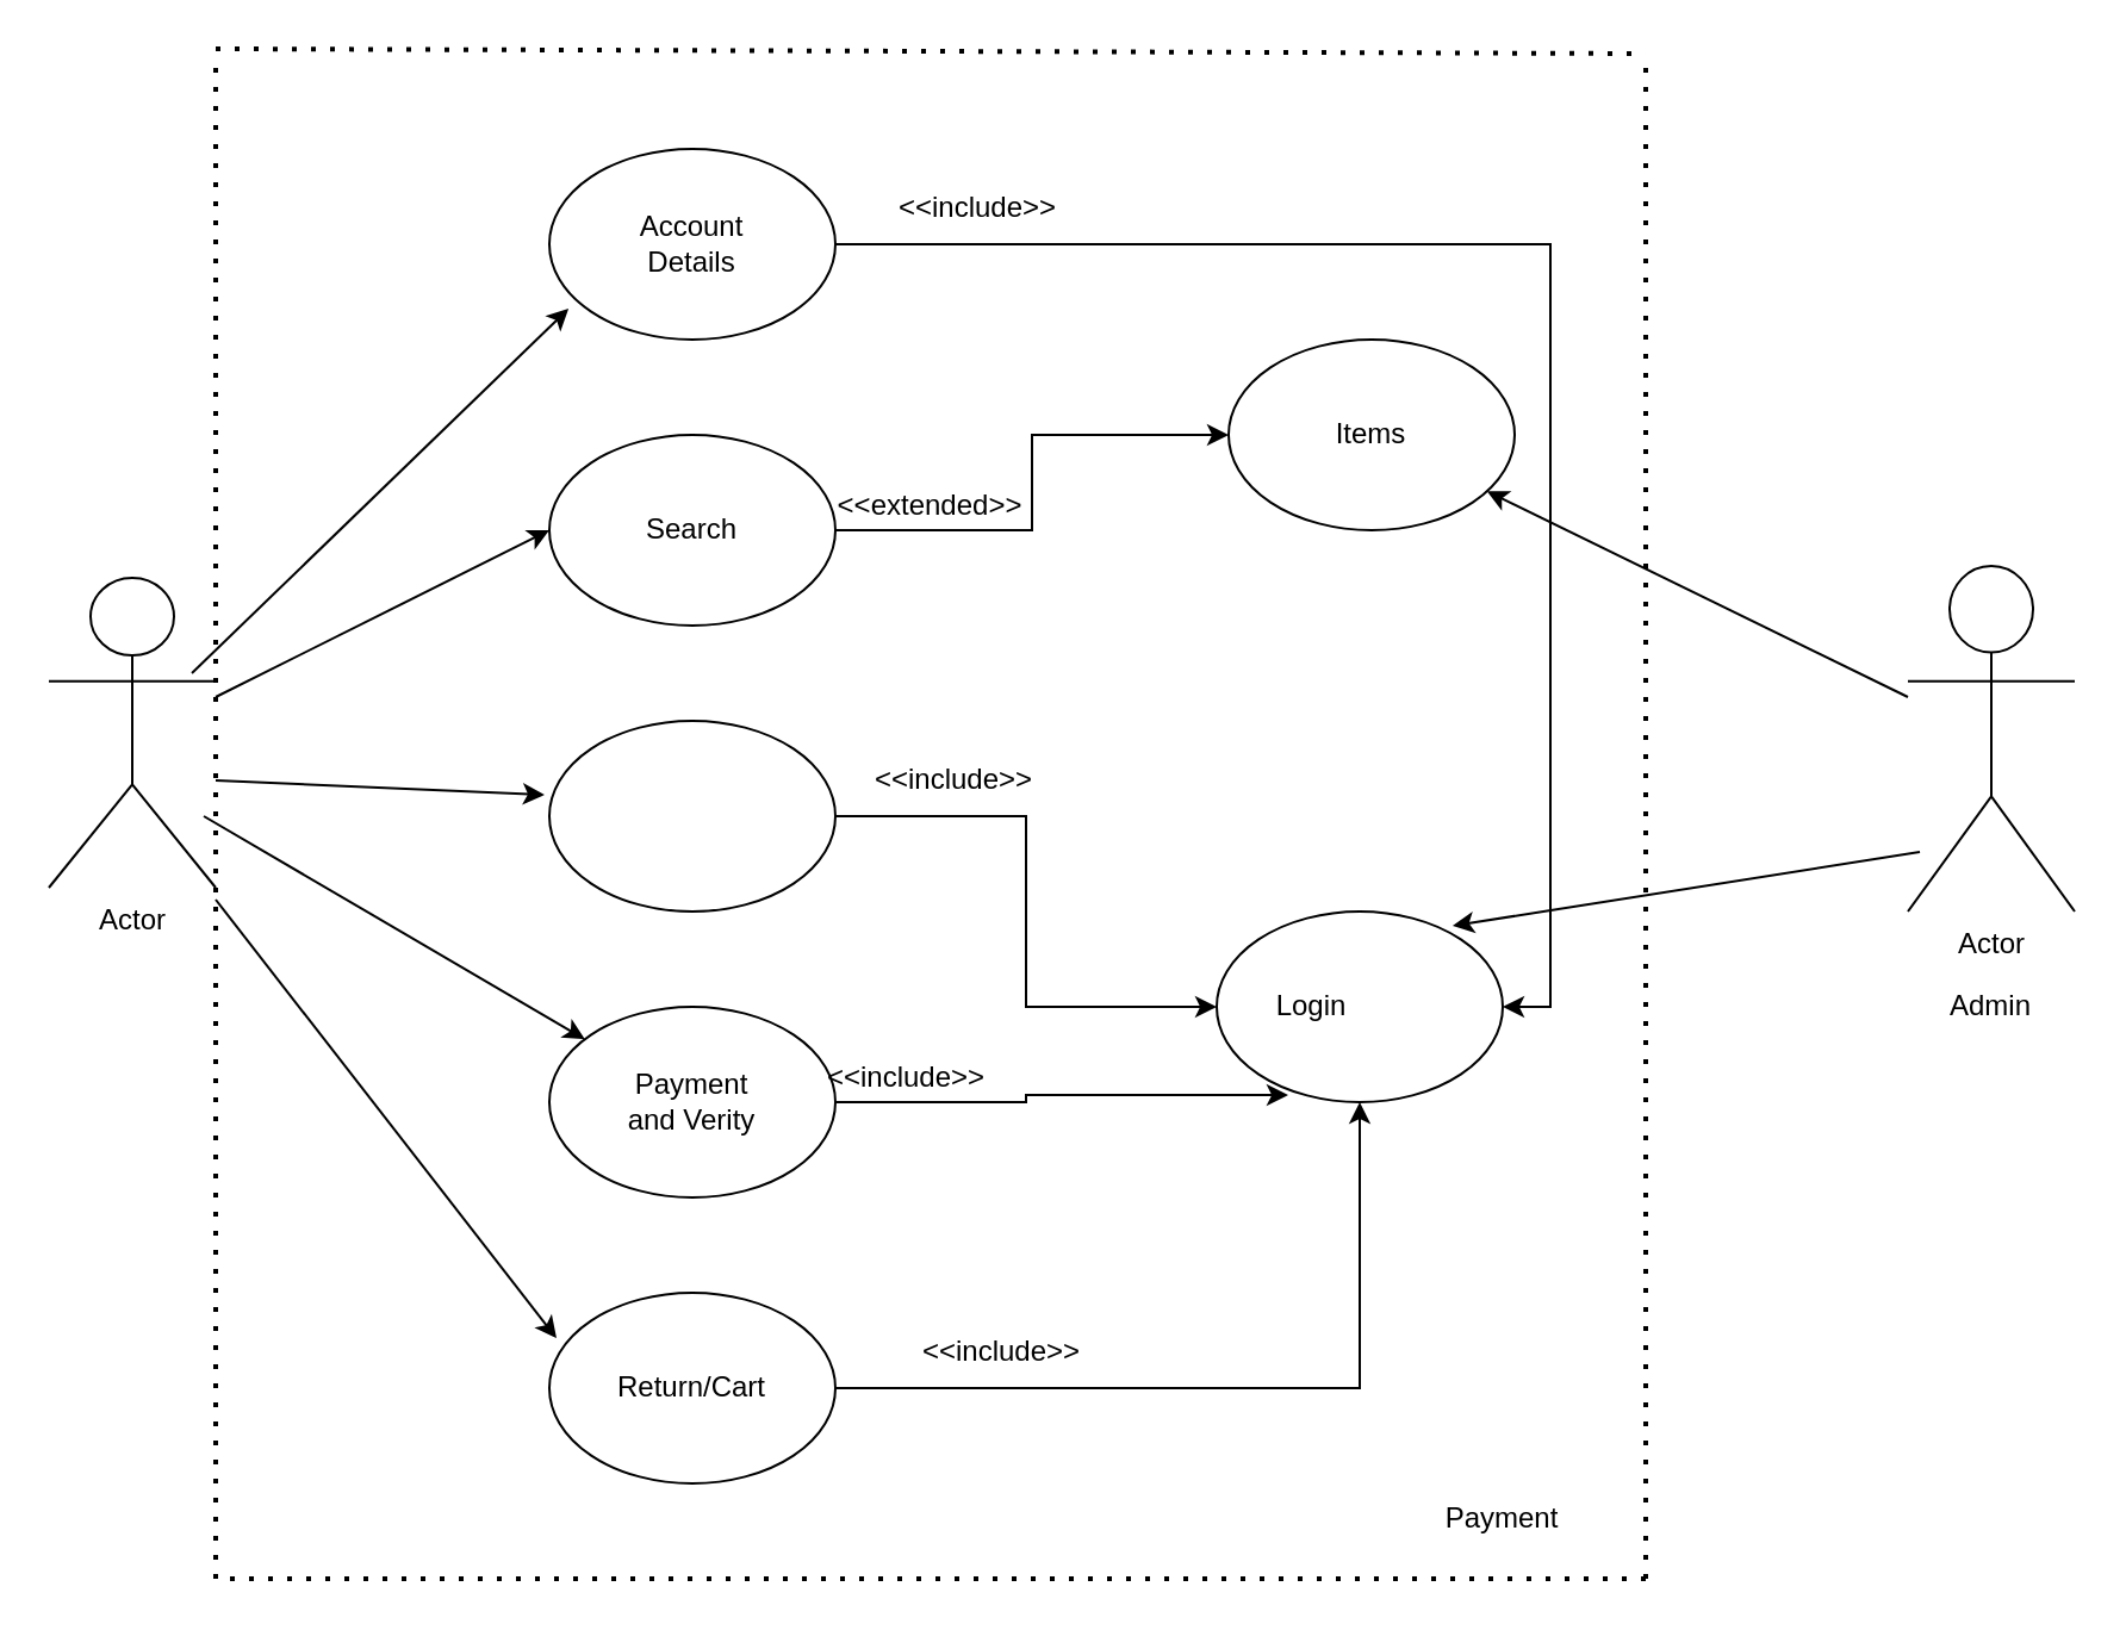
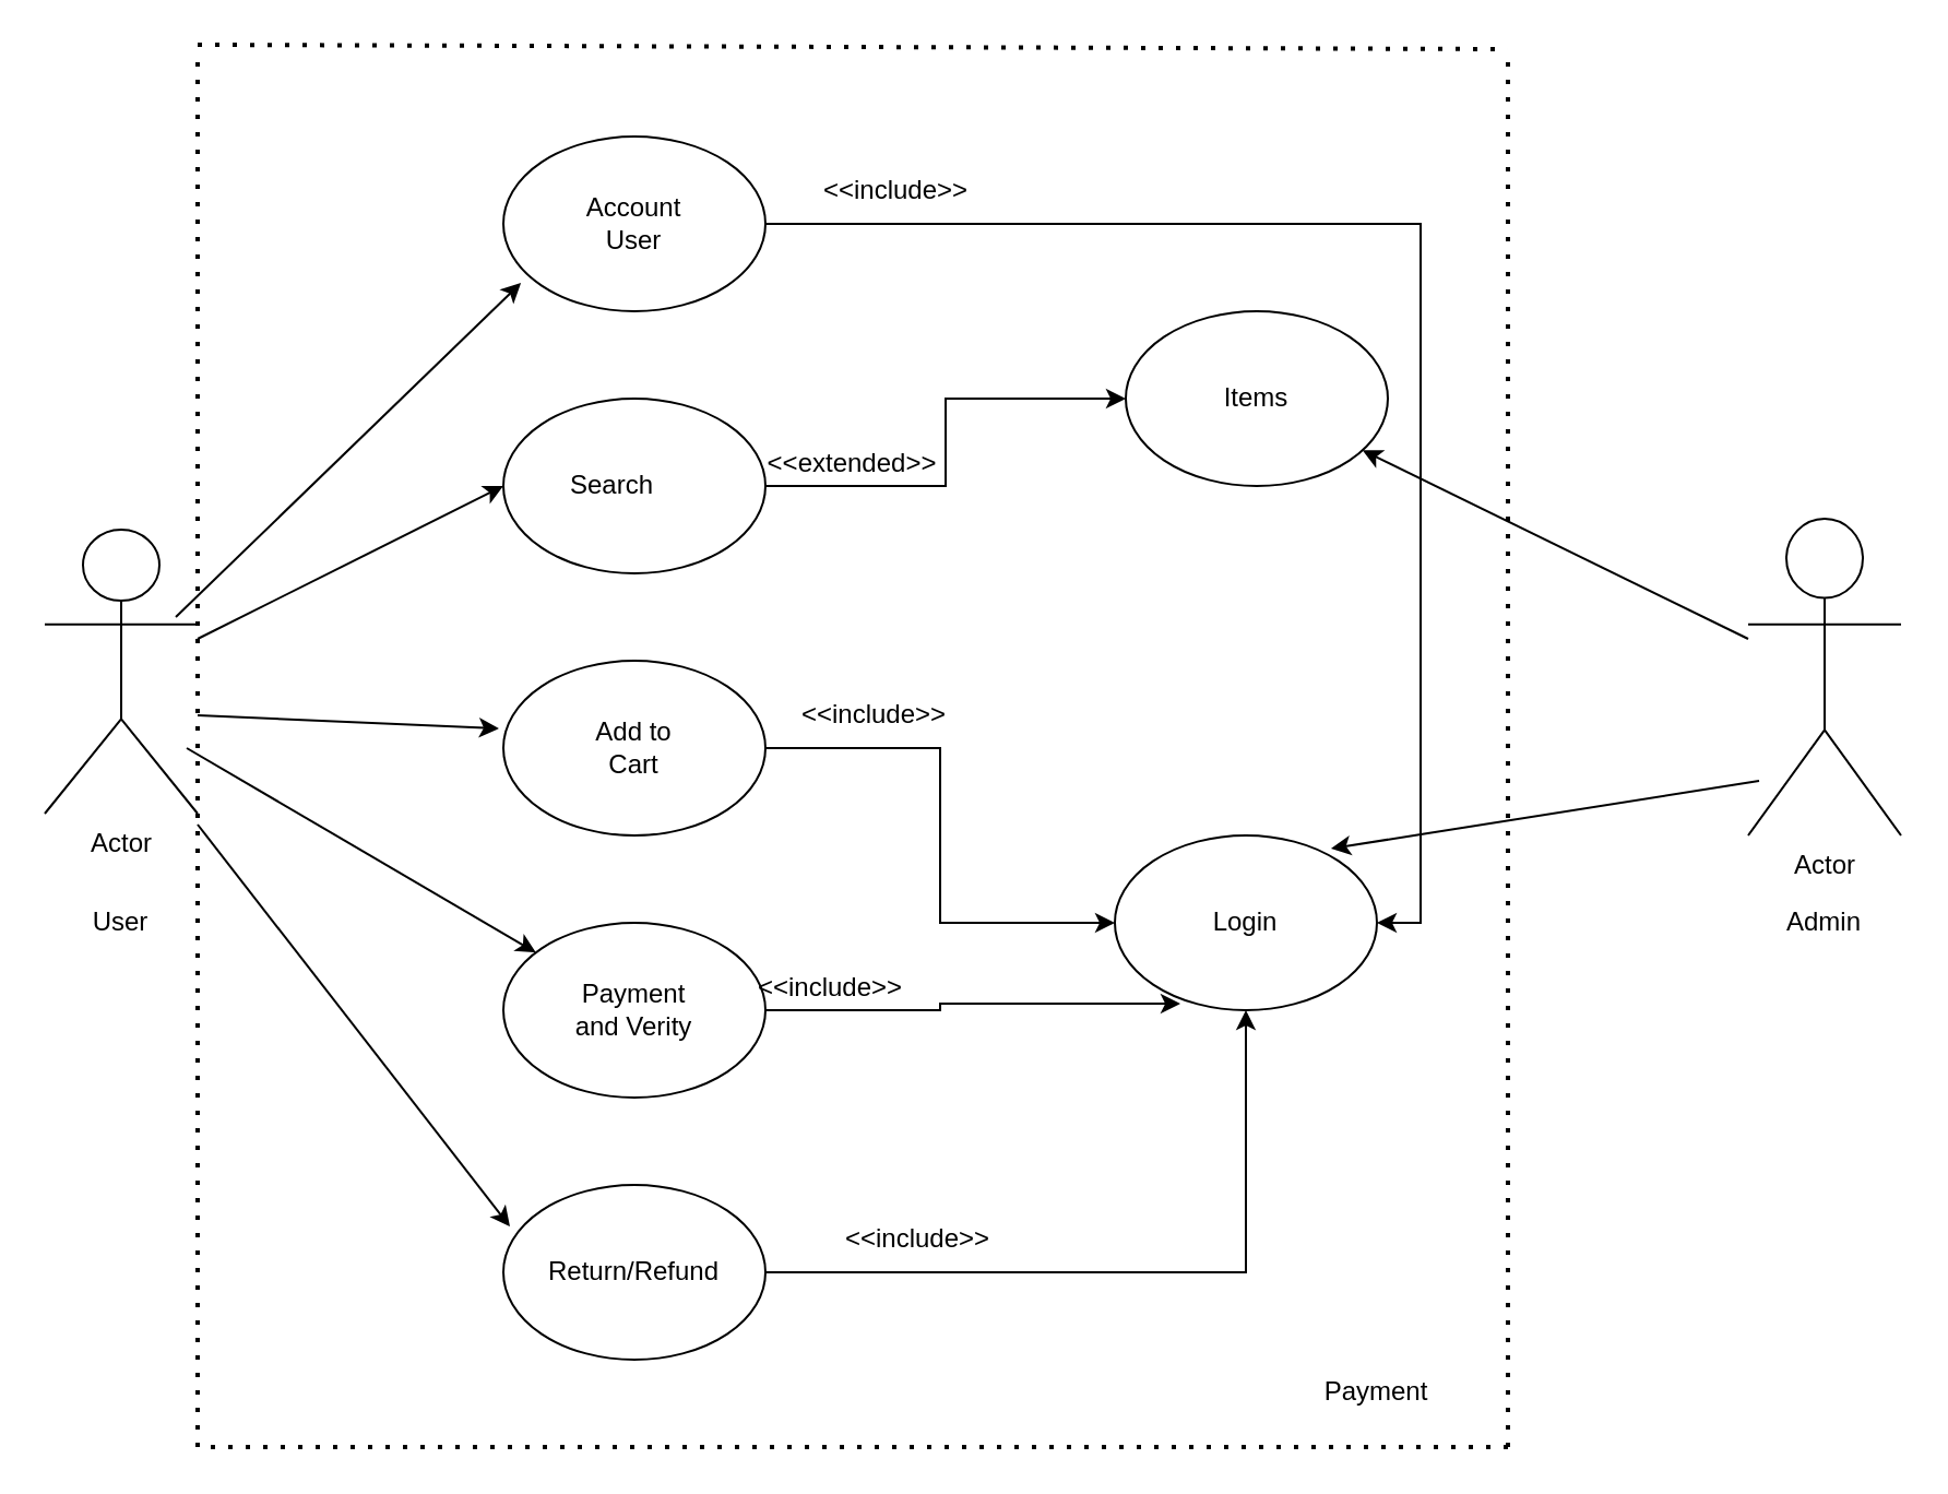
  <mxCell id="0" />
  <mxCell id="1" parent="0" />
  <mxCell id="2" value="Actor" style="shape=umlActor;verticalLabelPosition=bottom;verticalAlign=top;html=1;outlineConnect=0;" vertex="1" parent="1"><mxGeometry x="20" y="242" width="70" height="130" as="geometry" /></mxCell>
  <mxCell id="3" style="edgeStyle=orthogonalEdgeStyle;rounded=0;orthogonalLoop=1;jettySize=auto;html=1;entryX=0;entryY=0.5;entryDx=0;entryDy=0;" edge="1" parent="1" source="4" target="12"><mxGeometry relative="1" as="geometry" /></mxCell>
  <mxCell id="4" value="" style="ellipse;whiteSpace=wrap;html=1;" vertex="1" parent="1"><mxGeometry x="230" y="182" width="120" height="80" as="geometry" /></mxCell>
  <mxCell id="5" style="edgeStyle=orthogonalEdgeStyle;rounded=0;orthogonalLoop=1;jettySize=auto;html=1;entryX=1;entryY=0.5;entryDx=0;entryDy=0;" edge="1" parent="1" source="6" target="13"><mxGeometry relative="1" as="geometry" /></mxCell>
  <mxCell id="6" value="" style="ellipse;whiteSpace=wrap;html=1;" vertex="1" parent="1"><mxGeometry x="230" y="62" width="120" height="80" as="geometry" /></mxCell>
  <mxCell id="7" style="edgeStyle=orthogonalEdgeStyle;rounded=0;orthogonalLoop=1;jettySize=auto;html=1;entryX=0;entryY=0.5;entryDx=0;entryDy=0;" edge="1" parent="1" source="8" target="13"><mxGeometry relative="1" as="geometry" /></mxCell>
  <mxCell id="8" value="" style="ellipse;whiteSpace=wrap;html=1;" vertex="1" parent="1"><mxGeometry x="230" y="302" width="120" height="80" as="geometry" /></mxCell>
  <mxCell id="9" value="" style="ellipse;whiteSpace=wrap;html=1;" vertex="1" parent="1"><mxGeometry x="230" y="422" width="120" height="80" as="geometry" /></mxCell>
  <mxCell id="10" style="edgeStyle=orthogonalEdgeStyle;rounded=0;orthogonalLoop=1;jettySize=auto;html=1;entryX=0.5;entryY=1;entryDx=0;entryDy=0;" edge="1" parent="1" source="11" target="13"><mxGeometry relative="1" as="geometry" /></mxCell>
  <mxCell id="11" value="" style="ellipse;whiteSpace=wrap;html=1;" vertex="1" parent="1"><mxGeometry x="230" y="542" width="120" height="80" as="geometry" /></mxCell>
  <mxCell id="12" value="" style="ellipse;whiteSpace=wrap;html=1;" vertex="1" parent="1"><mxGeometry x="515" y="142" width="120" height="80" as="geometry" /></mxCell>
  <mxCell id="13" value="" style="ellipse;whiteSpace=wrap;html=1;" vertex="1" parent="1"><mxGeometry x="510" y="382" width="120" height="80" as="geometry" /></mxCell>
  <mxCell id="14" value="Actor" style="shape=umlActor;verticalLabelPosition=bottom;verticalAlign=top;html=1;outlineConnect=0;" vertex="1" parent="1"><mxGeometry x="800" y="237" width="70" height="145" as="geometry" /></mxCell>
- <mxCell id="16" value="Return/Cart" style="text;html=1;align=center;verticalAlign=middle;whiteSpace=wrap;rounded=0;" vertex="1" parent="1"><mxGeometry x="260" y="567" width="60" height="30" as="geometry" /></mxCell>
+ <mxCell id="15" value="User" style="text;html=1;align=center;verticalAlign=middle;whiteSpace=wrap;rounded=0;" vertex="1" parent="1"><mxGeometry x="25" y="407" width="60" height="30" as="geometry" /></mxCell>
+ <mxCell id="16" value="Return/Refund" style="text;html=1;align=center;verticalAlign=middle;whiteSpace=wrap;rounded=0;" vertex="1" parent="1"><mxGeometry x="260" y="567" width="60" height="30" as="geometry" /></mxCell>
  <mxCell id="17" value="Payment and Verity" style="text;html=1;align=center;verticalAlign=middle;whiteSpace=wrap;rounded=0;" vertex="1" parent="1"><mxGeometry x="260" y="447" width="60" height="30" as="geometry" /></mxCell>
- <mxCell id="19" value="Search" style="text;html=1;align=center;verticalAlign=middle;whiteSpace=wrap;rounded=0;" vertex="1" parent="1"><mxGeometry x="260" y="207" width="60" height="30" as="geometry" /></mxCell>
- <mxCell id="20" value="Account Details" style="text;html=1;align=center;verticalAlign=middle;whiteSpace=wrap;rounded=0;" vertex="1" parent="1"><mxGeometry x="260" y="87" width="60" height="30" as="geometry" /></mxCell>
- <mxCell id="21" value="Login" style="text;html=1;align=center;verticalAlign=middle;whiteSpace=wrap;rounded=0;" vertex="1" parent="1"><mxGeometry x="520" y="407" width="60" height="30" as="geometry" /></mxCell>
+ <mxCell id="18" value="Add to Cart" style="text;html=1;align=center;verticalAlign=middle;whiteSpace=wrap;rounded=0;" vertex="1" parent="1"><mxGeometry x="260" y="327" width="60" height="30" as="geometry" /></mxCell>
+ <mxCell id="19" value="Search" style="text;html=1;align=center;verticalAlign=middle;whiteSpace=wrap;rounded=0;" vertex="1" parent="1"><mxGeometry x="250" y="207" width="60" height="30" as="geometry" /></mxCell>
+ <mxCell id="20" value="Account User" style="text;html=1;align=center;verticalAlign=middle;whiteSpace=wrap;rounded=0;" vertex="1" parent="1"><mxGeometry x="260" y="87" width="60" height="30" as="geometry" /></mxCell>
+ <mxCell id="21" value="Login" style="text;html=1;align=center;verticalAlign=middle;whiteSpace=wrap;rounded=0;" vertex="1" parent="1"><mxGeometry x="540" y="407" width="60" height="30" as="geometry" /></mxCell>
  <mxCell id="22" value="Items" style="text;html=1;align=center;verticalAlign=middle;whiteSpace=wrap;rounded=0;" vertex="1" parent="1"><mxGeometry x="545" y="167" width="60" height="30" as="geometry" /></mxCell>
  <mxCell id="23" value="Admin" style="text;html=1;align=center;verticalAlign=middle;whiteSpace=wrap;rounded=0;" vertex="1" parent="1"><mxGeometry x="805" y="407" width="60" height="30" as="geometry" /></mxCell>
  <mxCell id="24" style="edgeStyle=orthogonalEdgeStyle;rounded=0;orthogonalLoop=1;jettySize=auto;html=1;entryX=0.25;entryY=0.963;entryDx=0;entryDy=0;entryPerimeter=0;" edge="1" parent="1" source="9" target="13"><mxGeometry relative="1" as="geometry" /></mxCell>
  <mxCell id="25" value="" style="endArrow=classic;html=1;rounded=0;entryX=0.067;entryY=0.838;entryDx=0;entryDy=0;entryPerimeter=0;" edge="1" parent="1" target="6"><mxGeometry width="50" height="50" relative="1" as="geometry"><mxPoint x="80" y="282" as="sourcePoint" /><mxPoint x="130" y="232" as="targetPoint" /></mxGeometry></mxCell>
  <mxCell id="26" value="" style="endArrow=classic;html=1;rounded=0;entryX=0;entryY=0.5;entryDx=0;entryDy=0;" edge="1" parent="1" target="4"><mxGeometry width="50" height="50" relative="1" as="geometry"><mxPoint y="292" as="sourcePoint" x="90" /><mxPoint x="140" y="242" as="targetPoint" /></mxGeometry></mxCell>
  <mxCell id="27" value="" style="endArrow=classic;html=1;rounded=0;entryX=-0.017;entryY=0.388;entryDx=0;entryDy=0;entryPerimeter=0;" edge="1" parent="1" target="8"><mxGeometry width="50" height="50" relative="1" as="geometry"><mxPoint y="327" as="sourcePoint" x="90" /><mxPoint x="140" y="277" as="targetPoint" /></mxGeometry></mxCell>
  <mxCell id="28" value="" style="endArrow=classic;html=1;rounded=0;" edge="1" parent="1" target="9"><mxGeometry width="50" height="50" relative="1" as="geometry"><mxPoint x="85" y="342" as="sourcePoint" /><mxPoint x="135" y="292" as="targetPoint" /></mxGeometry></mxCell>
  <mxCell id="29" value="" style="endArrow=classic;html=1;rounded=0;entryX=0.025;entryY=0.238;entryDx=0;entryDy=0;entryPerimeter=0;" edge="1" parent="1" target="11"><mxGeometry width="50" height="50" relative="1" as="geometry"><mxPoint y="377" as="sourcePoint" x="90" /><mxPoint x="140" y="327" as="targetPoint" /></mxGeometry></mxCell>
  <mxCell id="30" value="" style="endArrow=classic;html=1;rounded=0;" edge="1" parent="1" target="12"><mxGeometry width="50" height="50" relative="1" as="geometry"><mxPoint x="800" y="292" as="sourcePoint" /><mxPoint x="850" y="242" as="targetPoint" /></mxGeometry></mxCell>
  <mxCell id="31" value="" style="endArrow=classic;html=1;rounded=0;entryX=0.825;entryY=0.075;entryDx=0;entryDy=0;entryPerimeter=0;" edge="1" parent="1" target="13"><mxGeometry width="50" height="50" relative="1" as="geometry"><mxPoint x="805" y="357" as="sourcePoint" /><mxPoint x="855" y="307" as="targetPoint" /></mxGeometry></mxCell>
  <mxCell id="32" value="&amp;lt;&amp;lt;include&amp;gt;&amp;gt;" style="text;html=1;align=center;verticalAlign=middle;whiteSpace=wrap;rounded=0;" vertex="1" parent="1"><mxGeometry x="380" y="72" width="60" height="30" as="geometry" /></mxCell>
  <mxCell id="33" value="&amp;lt;&amp;lt;extended&amp;gt;&amp;gt;" style="text;html=1;align=center;verticalAlign=middle;whiteSpace=wrap;rounded=0;" vertex="1" parent="1"><mxGeometry x="360" y="197" width="60" height="30" as="geometry" /></mxCell>
  <mxCell id="34" value="&amp;lt;&amp;lt;include&amp;gt;&amp;gt;" style="text;html=1;align=center;verticalAlign=middle;whiteSpace=wrap;rounded=0;" vertex="1" parent="1"><mxGeometry x="370" y="312" width="60" height="30" as="geometry" /></mxCell>
  <mxCell id="35" value="&amp;lt;&amp;lt;include&amp;gt;&amp;gt;" style="text;html=1;align=center;verticalAlign=middle;whiteSpace=wrap;rounded=0;" vertex="1" parent="1"><mxGeometry x="350" y="437" width="60" height="30" as="geometry" /></mxCell>
  <mxCell id="36" value="&amp;lt;&amp;lt;include&amp;gt;&amp;gt;" style="text;html=1;align=center;verticalAlign=middle;whiteSpace=wrap;rounded=0;" vertex="1" parent="1"><mxGeometry x="390" y="552" width="60" height="30" as="geometry" /></mxCell>
  <mxCell id="37" value="" style="endArrow=none;dashed=1;html=1;dashPattern=1 3;strokeWidth=2;rounded=0;" edge="1" parent="1"><mxGeometry width="50" height="50" relative="1" as="geometry"><mxPoint y="662" as="sourcePoint" x="90" /><mxPoint y="22" as="targetPoint" x="90" /></mxGeometry></mxCell>
  <mxCell id="38" value="" style="endArrow=none;dashed=1;html=1;dashPattern=1 3;strokeWidth=2;rounded=0;" edge="1" parent="1"><mxGeometry width="50" height="50" relative="1" as="geometry"><mxPoint x="690" y="662" as="sourcePoint" /><mxPoint y="662" as="targetPoint" x="90" /></mxGeometry></mxCell>
  <mxCell id="39" value="" style="endArrow=none;dashed=1;html=1;dashPattern=1 3;strokeWidth=2;rounded=0;" edge="1" parent="1"><mxGeometry width="50" height="50" relative="1" as="geometry"><mxPoint y="20" as="sourcePoint" x="90" /><mxPoint x="690" y="22" as="targetPoint" /></mxGeometry></mxCell>
  <mxCell id="40" value="" style="endArrow=none;dashed=1;html=1;dashPattern=1 3;strokeWidth=2;rounded=0;" edge="1" parent="1"><mxGeometry width="50" height="50" relative="1" as="geometry"><mxPoint x="690" y="662" as="sourcePoint" /><mxPoint x="690" y="22" as="targetPoint" /></mxGeometry></mxCell>
  <mxCell id="41" value="Payment" style="text;html=1;align=center;verticalAlign=middle;whiteSpace=wrap;rounded=0;" vertex="1" parent="1"><mxGeometry x="600" y="622" width="60" height="30" as="geometry" /></mxCell>
